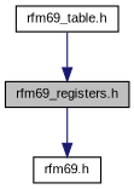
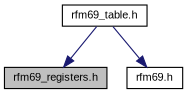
  digraph {
    fontname="Liberation Sans"
    node [color=black fillcolor=white fontname="Liberation Sans" fontsize=10 shape=record style=filled]
    edge [color=midnightblue fontname="Liberation Sans" fontsize=10 labelfontname=Helvetica labelfontsize=10 style=solid]
    n1 [fillcolor=grey75 fontcolor=black height=0.2 label="rfm69_registers.h" width=0.4]
    n2 [height=0.2 label="rfm69.h" width=0.4]
    n3 [height=0.2 label="rfm69_table.h" width=0.4]
-   n1 -> n2
+   n3 -> n2
    n3 -> n1
  }
